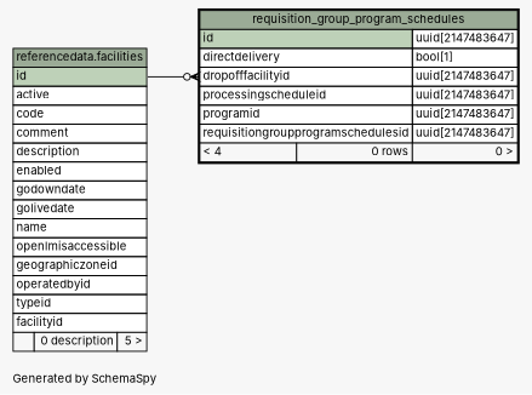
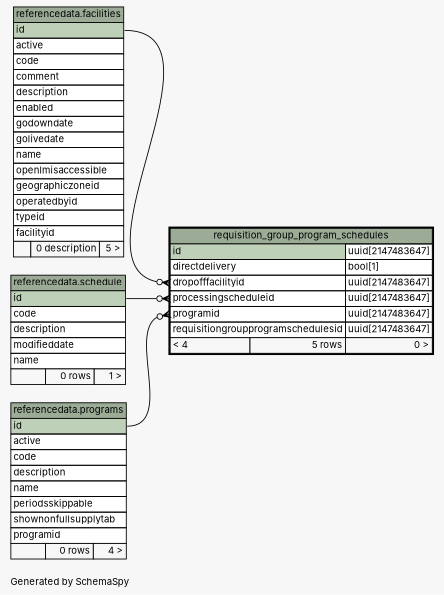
  digraph {
    bgcolor="#f7f7f7"
    fontname=Inter
    fontsize=11
    label="\nGenerated by SchemaSpy"
    labeljust=l
    nodesep=0.18
    rankdir=RL
    ranksep=0.46
    node [fontname=Inter fontsize=11 shape=plaintext]
    edge [arrowhead=none arrowsize=0.8 arrowtail=crowodot dir=back fontname=Inter headport="id:e"]
-   n1 [label=<     <TABLE BORDER="2" CELLBORDER="1" CELLSPACING="0" BGCOLOR="#ffffff">       <TR><TD COLSPAN="3" BGCOLOR="#9bab96" ALIGN="CENTER">requisition_group_program_schedules</TD></TR>       <TR><TD PORT="id" COLSPAN="2" BGCOLOR="#bed1b8" ALIGN="LEFT">id</TD><TD PORT="id.type" ALIGN="LEFT">uuid[2147483647]</TD></TR>       <TR><TD PORT="directdelivery" COLSPAN="2" ALIGN="LEFT">directdelivery</TD><TD PORT="directdelivery.type" ALIGN="LEFT">bool[1]</TD></TR>       <TR><TD PORT="dropofffacilityid" COLSPAN="2" ALIGN="LEFT">dropofffacilityid</TD><TD PORT="dropofffacilityid.type" ALIGN="LEFT">uuid[2147483647]</TD></TR>       <TR><TD PORT="processingscheduleid" COLSPAN="2" ALIGN="LEFT">processingscheduleid</TD><TD PORT="processingscheduleid.type" ALIGN="LEFT">uuid[2147483647]</TD></TR>       <TR><TD PORT="programid" COLSPAN="2" ALIGN="LEFT">programid</TD><TD PORT="programid.type" ALIGN="LEFT">uuid[2147483647]</TD></TR>       <TR><TD PORT="requisitiongroupprogramschedulesid" COLSPAN="2" ALIGN="LEFT">requisitiongroupprogramschedulesid</TD><TD PORT="requisitiongroupprogramschedulesid.type" ALIGN="LEFT">uuid[2147483647]</TD></TR>       <TR><TD ALIGN="LEFT" BGCOLOR="#f7f7f7">&lt; 4</TD><TD ALIGN="RIGHT" BGCOLOR="#f7f7f7">0 rows</TD><TD ALIGN="RIGHT" BGCOLOR="#f7f7f7">0 &gt;</TD></TR>     </TABLE>>]
+   n1 [label=<     <TABLE BORDER="2" CELLBORDER="1" CELLSPACING="0" BGCOLOR="#ffffff">       <TR><TD COLSPAN="3" BGCOLOR="#9bab96" ALIGN="CENTER">requisition_group_program_schedules</TD></TR>       <TR><TD PORT="id" COLSPAN="2" BGCOLOR="#bed1b8" ALIGN="LEFT">id</TD><TD PORT="id.type" ALIGN="LEFT">uuid[2147483647]</TD></TR>       <TR><TD PORT="directdelivery" COLSPAN="2" ALIGN="LEFT">directdelivery</TD><TD PORT="directdelivery.type" ALIGN="LEFT">bool[1]</TD></TR>       <TR><TD PORT="dropofffacilityid" COLSPAN="2" ALIGN="LEFT">dropofffacilityid</TD><TD PORT="dropofffacilityid.type" ALIGN="LEFT">uuid[2147483647]</TD></TR>       <TR><TD PORT="processingscheduleid" COLSPAN="2" ALIGN="LEFT">processingscheduleid</TD><TD PORT="processingscheduleid.type" ALIGN="LEFT">uuid[2147483647]</TD></TR>       <TR><TD PORT="programid" COLSPAN="2" ALIGN="LEFT">programid</TD><TD PORT="programid.type" ALIGN="LEFT">uuid[2147483647]</TD></TR>       <TR><TD PORT="requisitiongroupprogramschedulesid" COLSPAN="2" ALIGN="LEFT">requisitiongroupprogramschedulesid</TD><TD PORT="requisitiongroupprogramschedulesid.type" ALIGN="LEFT">uuid[2147483647]</TD></TR>       <TR><TD ALIGN="LEFT" BGCOLOR="#f7f7f7">&lt; 4</TD><TD ALIGN="RIGHT" BGCOLOR="#f7f7f7">5 rows</TD><TD ALIGN="RIGHT" BGCOLOR="#f7f7f7">0 &gt;</TD></TR>     </TABLE>>]
    n2 [label=<     <TABLE BORDER="0" CELLBORDER="1" CELLSPACING="0" BGCOLOR="#ffffff">       <TR><TD COLSPAN="3" BGCOLOR="#9bab96" ALIGN="CENTER">referencedata.facilities</TD></TR>       <TR><TD PORT="id" COLSPAN="3" BGCOLOR="#bed1b8" ALIGN="LEFT">id</TD></TR>       <TR><TD PORT="active" COLSPAN="3" ALIGN="LEFT">active</TD></TR>       <TR><TD PORT="code" COLSPAN="3" ALIGN="LEFT">code</TD></TR>       <TR><TD PORT="comment" COLSPAN="3" ALIGN="LEFT">comment</TD></TR>       <TR><TD PORT="description" COLSPAN="3" ALIGN="LEFT">description</TD></TR>       <TR><TD PORT="enabled" COLSPAN="3" ALIGN="LEFT">enabled</TD></TR>       <TR><TD PORT="godowndate" COLSPAN="3" ALIGN="LEFT">godowndate</TD></TR>       <TR><TD PORT="golivedate" COLSPAN="3" ALIGN="LEFT">golivedate</TD></TR>       <TR><TD PORT="name" COLSPAN="3" ALIGN="LEFT">name</TD></TR>       <TR><TD PORT="openlmisaccessible" COLSPAN="3" ALIGN="LEFT">openlmisaccessible</TD></TR>       <TR><TD PORT="geographiczoneid" COLSPAN="3" ALIGN="LEFT">geographiczoneid</TD></TR>       <TR><TD PORT="operatedbyid" COLSPAN="3" ALIGN="LEFT">operatedbyid</TD></TR>       <TR><TD PORT="typeid" COLSPAN="3" ALIGN="LEFT">typeid</TD></TR>       <TR><TD PORT="facilityid" COLSPAN="3" ALIGN="LEFT">facilityid</TD></TR>       <TR><TD ALIGN="LEFT" BGCOLOR="#f7f7f7">  </TD><TD ALIGN="RIGHT" BGCOLOR="#f7f7f7">0 description</TD><TD ALIGN="RIGHT" BGCOLOR="#f7f7f7">5 &gt;</TD></TR>     </TABLE>>]
+   n3 [label=<     <TABLE BORDER="0" CELLBORDER="1" CELLSPACING="0" BGCOLOR="#ffffff">       <TR><TD COLSPAN="3" BGCOLOR="#9bab96" ALIGN="CENTER">referencedata.schedule</TD></TR>       <TR><TD PORT="id" COLSPAN="3" BGCOLOR="#bed1b8" ALIGN="LEFT">id</TD></TR>       <TR><TD PORT="code" COLSPAN="3" ALIGN="LEFT">code</TD></TR>       <TR><TD PORT="description" COLSPAN="3" ALIGN="LEFT">description</TD></TR>       <TR><TD PORT="modifieddate" COLSPAN="3" ALIGN="LEFT">modifieddate</TD></TR>       <TR><TD PORT="name" COLSPAN="3" ALIGN="LEFT">name</TD></TR>       <TR><TD ALIGN="LEFT" BGCOLOR="#f7f7f7">  </TD><TD ALIGN="RIGHT" BGCOLOR="#f7f7f7">0 rows</TD><TD ALIGN="RIGHT" BGCOLOR="#f7f7f7">1 &gt;</TD></TR>     </TABLE>>]
+   n4 [label=<     <TABLE BORDER="0" CELLBORDER="1" CELLSPACING="0" BGCOLOR="#ffffff">       <TR><TD COLSPAN="3" BGCOLOR="#9bab96" ALIGN="CENTER">referencedata.programs</TD></TR>       <TR><TD PORT="id" COLSPAN="3" BGCOLOR="#bed1b8" ALIGN="LEFT">id</TD></TR>       <TR><TD PORT="active" COLSPAN="3" ALIGN="LEFT">active</TD></TR>       <TR><TD PORT="code" COLSPAN="3" ALIGN="LEFT">code</TD></TR>       <TR><TD PORT="description" COLSPAN="3" ALIGN="LEFT">description</TD></TR>       <TR><TD PORT="name" COLSPAN="3" ALIGN="LEFT">name</TD></TR>       <TR><TD PORT="periodsskippable" COLSPAN="3" ALIGN="LEFT">periodsskippable</TD></TR>       <TR><TD PORT="shownonfullsupplytab" COLSPAN="3" ALIGN="LEFT">shownonfullsupplytab</TD></TR>       <TR><TD PORT="programid" COLSPAN="3" ALIGN="LEFT">programid</TD></TR>       <TR><TD ALIGN="LEFT" BGCOLOR="#f7f7f7">  </TD><TD ALIGN="RIGHT" BGCOLOR="#f7f7f7">0 rows</TD><TD ALIGN="RIGHT" BGCOLOR="#f7f7f7">4 &gt;</TD></TR>     </TABLE>>]
    n1 -> n2 [tailport="dropofffacilityid:w"]
+   n1 -> n3 [tailport="processingscheduleid:w"]
+   n1 -> n4 [tailport="programid:w"]
  }
